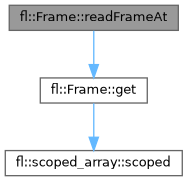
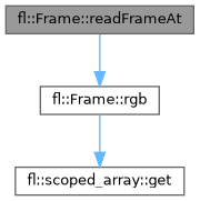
  digraph {
    rankdir=TB
    node [color=grey40 fillcolor=white fontname=Helvetica fontsize=10 shape=box style=filled]
    edge [color=steelblue1 fontname=Helvetica fontsize=10 labelfontname=Helvetica labelfontsize=10 style=solid]
    n1 [color=gray40 fillcolor=grey60 fontcolor=black height=0.2 label="fl::Frame::readFrameAt" width=0.4]
-   n2 [height=0.2 label="fl::Frame::get" width=0.4]
-   n3 [height=0.2 label="fl::scoped_array::scoped" width=0.4]
+   n2 [height=0.2 label="fl::Frame::rgb" width=0.4]
+   n3 [height=0.2 label="fl::scoped_array::get" width=0.4]
    n1 -> n2
    n2 -> n3
  }
